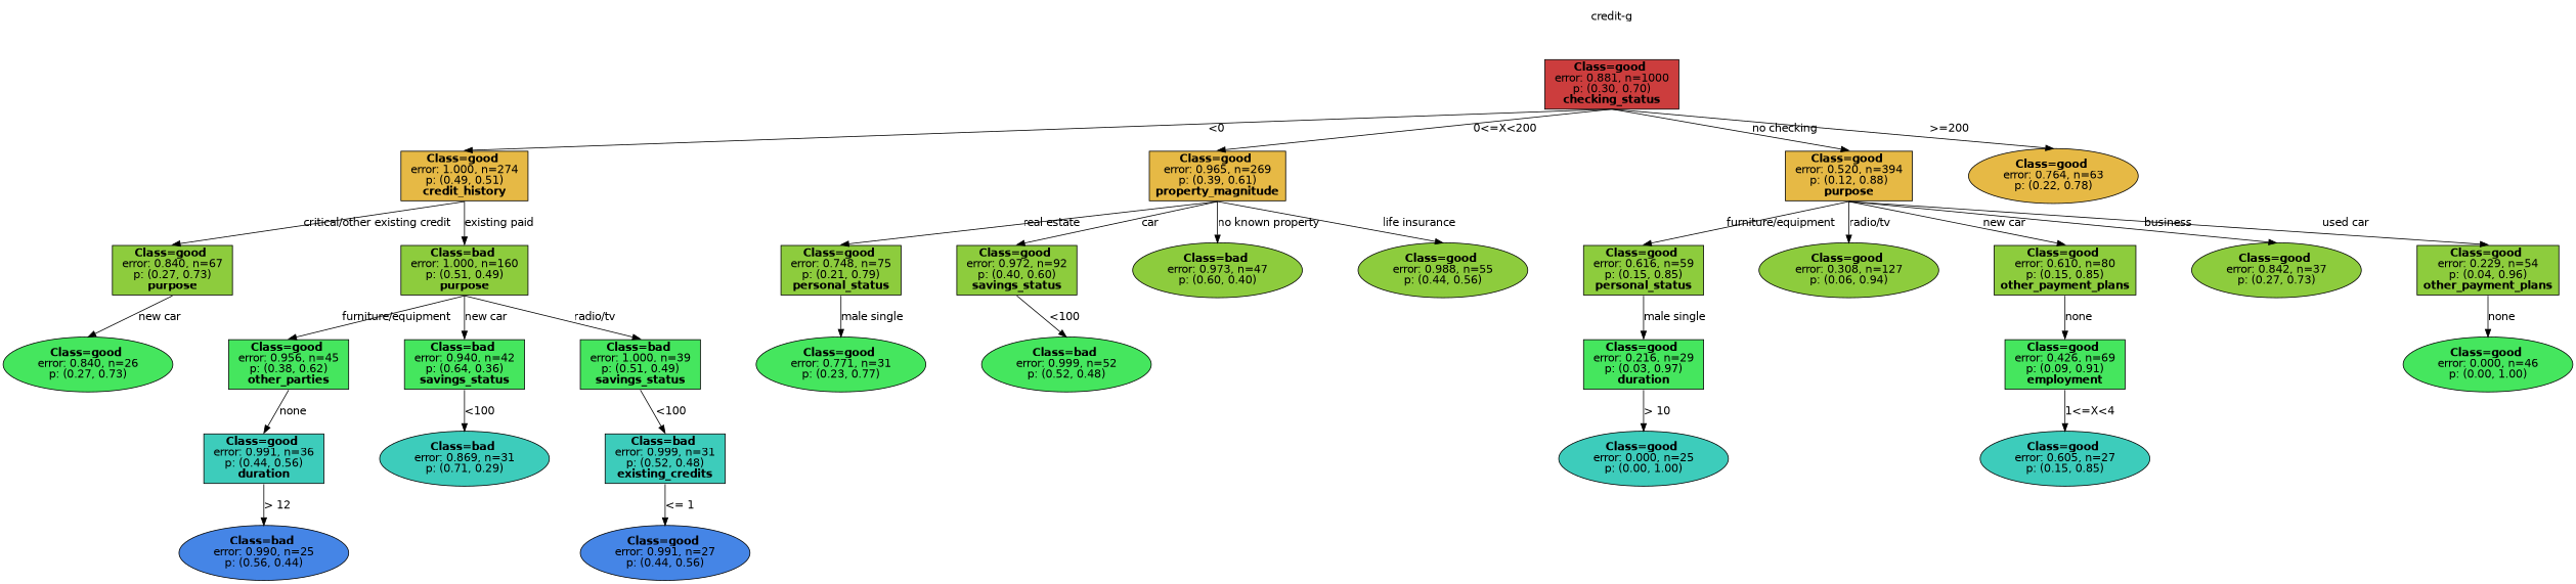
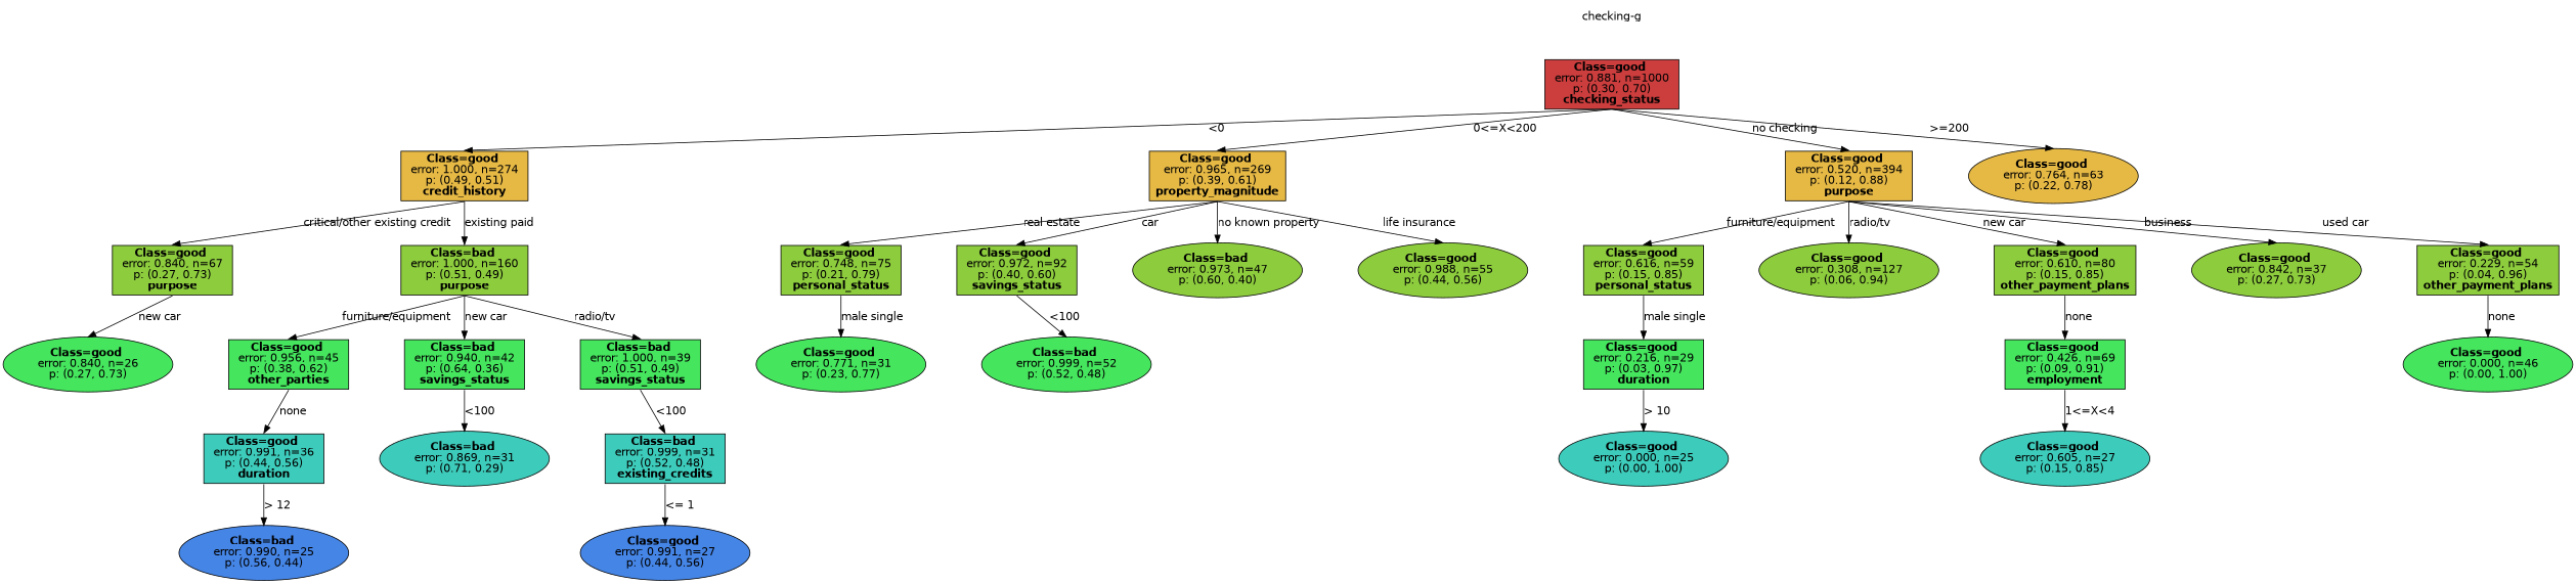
  digraph {
    nodesep=1
    ranksep=0.5
    splines=false
    node [color=black fillcolor="0.240 0.7 0.800" fontname=helvetica shape=rect style=filled]
    edge [fontname=helvetica headport=n tailport=s]
-   n1 [fillcolor=white label="credit-g" shape=plaintext]
+   n1 [fillcolor=white label="checking-g" shape=plaintext]
    n2 [fillcolor="0.000 0.7 0.800" label=<<b> Class=good </b> <br/> error: 0.881, n=1000 <br/> p: (0.30, 0.70) <br/><b>checking_status</b>>]
    n3 [fillcolor="0.120 0.7 0.900" label=<<b> Class=good </b> <br/> error: 1.000, n=274 <br/> p: (0.49, 0.51) <br/><b>credit_history</b>>]
    n4 [fillcolor="0.120 0.7 0.900" label=<<b> Class=good </b> <br/> error: 0.965, n=269 <br/> p: (0.39, 0.61) <br/><b>property_magnitude</b>>]
    n5 [fillcolor="0.120 0.7 0.900" label=<<b> Class=good </b> <br/> error: 0.520, n=394 <br/> p: (0.12, 0.88) <br/><b>purpose</b>>]
    n6 [fillcolor="0.120 0.7 0.900" label=<<b> Class=good </b> <br/> error: 0.764, n=63 <br/> p: (0.22, 0.78) > shape=oval]
    n7 [label=<<b> Class=good </b> <br/> error: 0.840, n=67 <br/> p: (0.27, 0.73) <br/><b>purpose</b>>]
    n8 [label=<<b> Class=bad </b> <br/> error: 1.000, n=160 <br/> p: (0.51, 0.49) <br/><b>purpose</b>>]
    n9 [fillcolor="0.360 0.7 0.900" label=<<b> Class=good </b> <br/> error: 0.840, n=26 <br/> p: (0.27, 0.73) > shape=oval]
    n10 [fillcolor="0.360 0.7 0.900" label=<<b> Class=good </b> <br/> error: 0.956, n=45 <br/> p: (0.38, 0.62) <br/><b>other_parties</b>>]
    n11 [fillcolor="0.360 0.7 0.900" label=<<b> Class=bad </b> <br/> error: 0.940, n=42 <br/> p: (0.64, 0.36) <br/><b>savings_status</b>>]
    n12 [fillcolor="0.360 0.7 0.900" label=<<b> Class=bad </b> <br/> error: 1.000, n=39 <br/> p: (0.51, 0.49) <br/><b>savings_status</b>>]
    n13 [fillcolor="0.480 0.7 0.800" label=<<b> Class=good </b> <br/> error: 0.991, n=36 <br/> p: (0.44, 0.56) <br/><b>duration</b>>]
    n14 [fillcolor="0.600 0.7 0.900" label=<<b> Class=bad </b> <br/> error: 0.990, n=25 <br/> p: (0.56, 0.44) > shape=oval]
    n15 [fillcolor="0.480 0.7 0.800" label=<<b> Class=bad </b> <br/> error: 0.869, n=31 <br/> p: (0.71, 0.29) > shape=oval]
    n16 [fillcolor="0.480 0.7 0.800" label=<<b> Class=bad </b> <br/> error: 0.999, n=31 <br/> p: (0.52, 0.48) <br/><b>existing_credits</b>>]
    n17 [fillcolor="0.600 0.7 0.900" label=<<b> Class=good </b> <br/> error: 0.991, n=27 <br/> p: (0.44, 0.56) > shape=oval]
    n18 [label=<<b> Class=good </b> <br/> error: 0.748, n=75 <br/> p: (0.21, 0.79) <br/><b>personal_status</b>>]
    n19 [label=<<b> Class=good </b> <br/> error: 0.972, n=92 <br/> p: (0.40, 0.60) <br/><b>savings_status</b>>]
    n20 [label=<<b> Class=bad </b> <br/> error: 0.973, n=47 <br/> p: (0.60, 0.40) > shape=oval]
    n21 [label=<<b> Class=good </b> <br/> error: 0.988, n=55 <br/> p: (0.44, 0.56) > shape=oval]
    n22 [fillcolor="0.360 0.7 0.900" label=<<b> Class=good </b> <br/> error: 0.771, n=31 <br/> p: (0.23, 0.77) > shape=oval]
    n23 [fillcolor="0.360 0.7 0.900" label=<<b> Class=bad </b> <br/> error: 0.999, n=52 <br/> p: (0.52, 0.48) > shape=oval]
    n24 [label=<<b> Class=good </b> <br/> error: 0.616, n=59 <br/> p: (0.15, 0.85) <br/><b>personal_status</b>>]
    n25 [label=<<b> Class=good </b> <br/> error: 0.308, n=127 <br/> p: (0.06, 0.94) > shape=oval]
    n26 [label=<<b> Class=good </b> <br/> error: 0.610, n=80 <br/> p: (0.15, 0.85) <br/><b>other_payment_plans</b>>]
    n27 [label=<<b> Class=good </b> <br/> error: 0.842, n=37 <br/> p: (0.27, 0.73) > shape=oval]
    n28 [label=<<b> Class=good </b> <br/> error: 0.229, n=54 <br/> p: (0.04, 0.96) <br/><b>other_payment_plans</b>>]
    n29 [fillcolor="0.360 0.7 0.900" label=<<b> Class=good </b> <br/> error: 0.216, n=29 <br/> p: (0.03, 0.97) <br/><b>duration</b>>]
    n30 [fillcolor="0.480 0.7 0.800" label=<<b> Class=good </b> <br/> error: 0.000, n=25 <br/> p: (0.00, 1.00) > shape=oval]
    n31 [fillcolor="0.360 0.7 0.900" label=<<b> Class=good </b> <br/> error: 0.426, n=69 <br/> p: (0.09, 0.91) <br/><b>employment</b>>]
    n32 [fillcolor="0.480 0.7 0.800" label=<<b> Class=good </b> <br/> error: 0.605, n=27 <br/> p: (0.15, 0.85) > shape=oval]
    n33 [fillcolor="0.360 0.7 0.900" label=<<b> Class=good </b> <br/> error: 0.000, n=46 <br/> p: (0.00, 1.00) > shape=oval]
    n1 -> n2 [style=invis]
    n2 -> n3 [label="<0"]
    n2 -> n4 [label="0<=X<200"]
    n2 -> n5 [label="no checking"]
    n2 -> n6 [label=">=200"]
    n3 -> n7 [label="critical/other existing credit"]
    n3 -> n8 [label="existing paid"]
    n4 -> n18 [label="real estate"]
    n4 -> n19 [label=car]
    n4 -> n20 [label="no known property"]
    n4 -> n21 [label="life insurance"]
    n5 -> n24 [label="furniture/equipment"]
    n5 -> n25 [label="radio/tv"]
    n5 -> n26 [label="new car"]
    n5 -> n27 [label=business]
    n5 -> n28 [label="used car"]
    n7 -> n9 [label="new car"]
    n8 -> n10 [label="furniture/equipment"]
    n8 -> n11 [label="new car"]
    n8 -> n12 [label="radio/tv"]
    n10 -> n13 [label=none]
    n11 -> n15 [label="<100"]
    n12 -> n16 [label="<100"]
    n13 -> n14 [label="> 12"]
    n16 -> n17 [label="<= 1"]
    n18 -> n22 [label="male single"]
    n19 -> n23 [label="<100"]
    n24 -> n29 [label="male single"]
    n26 -> n31 [label=none]
    n28 -> n33 [label=none]
    n29 -> n30 [label="> 10"]
    n31 -> n32 [label="1<=X<4"]
  }
